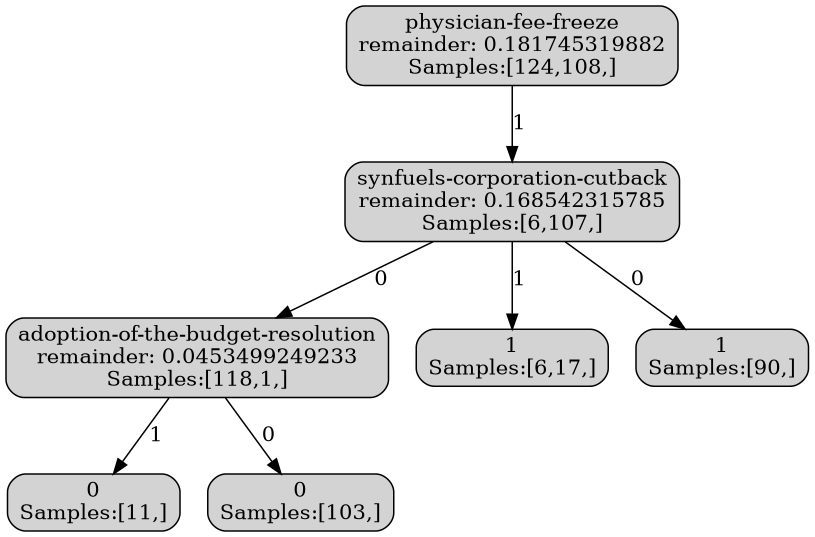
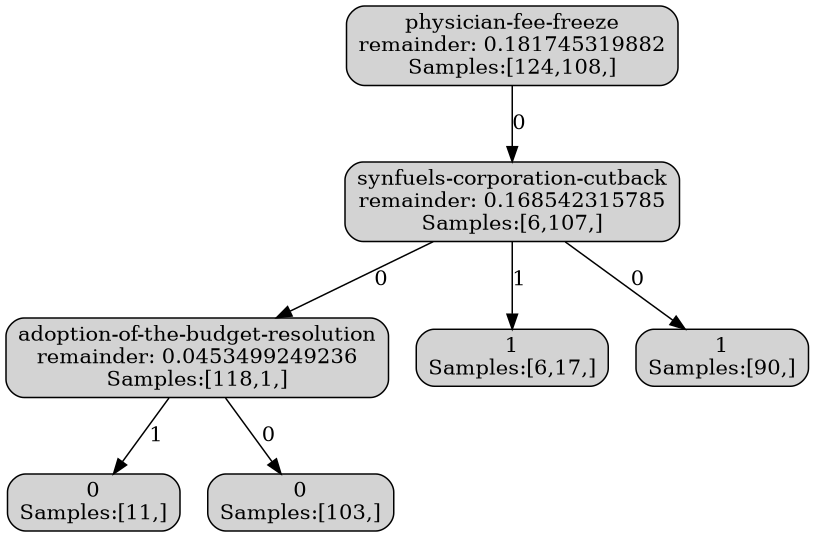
  digraph {
    node [shape=box style="rounded,filled"]
    n1 [label=<physician-fee-freeze<br/>remainder: 0.181745319882<br/>Samples:[124,108,]>]
    n2 [label=<synfuels-corporation-cutback<br/>remainder: 0.168542315785<br/>Samples:[6,107,]>]
-   n3 [label=<adoption-of-the-budget-resolution<br/>remainder: 0.0453499249233<br/>Samples:[118,1,]>]
+   n3 [label=<adoption-of-the-budget-resolution<br/>remainder: 0.0453499249236<br/>Samples:[118,1,]>]
    n4 [label=<1<br/>Samples:[6,17,]>]
    n5 [label=<1<br/>Samples:[90,]>]
    n6 [label=<0<br/>Samples:[11,]>]
    n7 [label=<0<br/>Samples:[103,]>]
-   n1 -> n2 [label=1]
+   n1 -> n2 [label=0]
    n2 -> n3 [label=0]
    n2 -> n4 [label=1]
    n2 -> n5 [label=0]
    n3 -> n6 [label=1]
    n3 -> n7 [label=0]
  }
